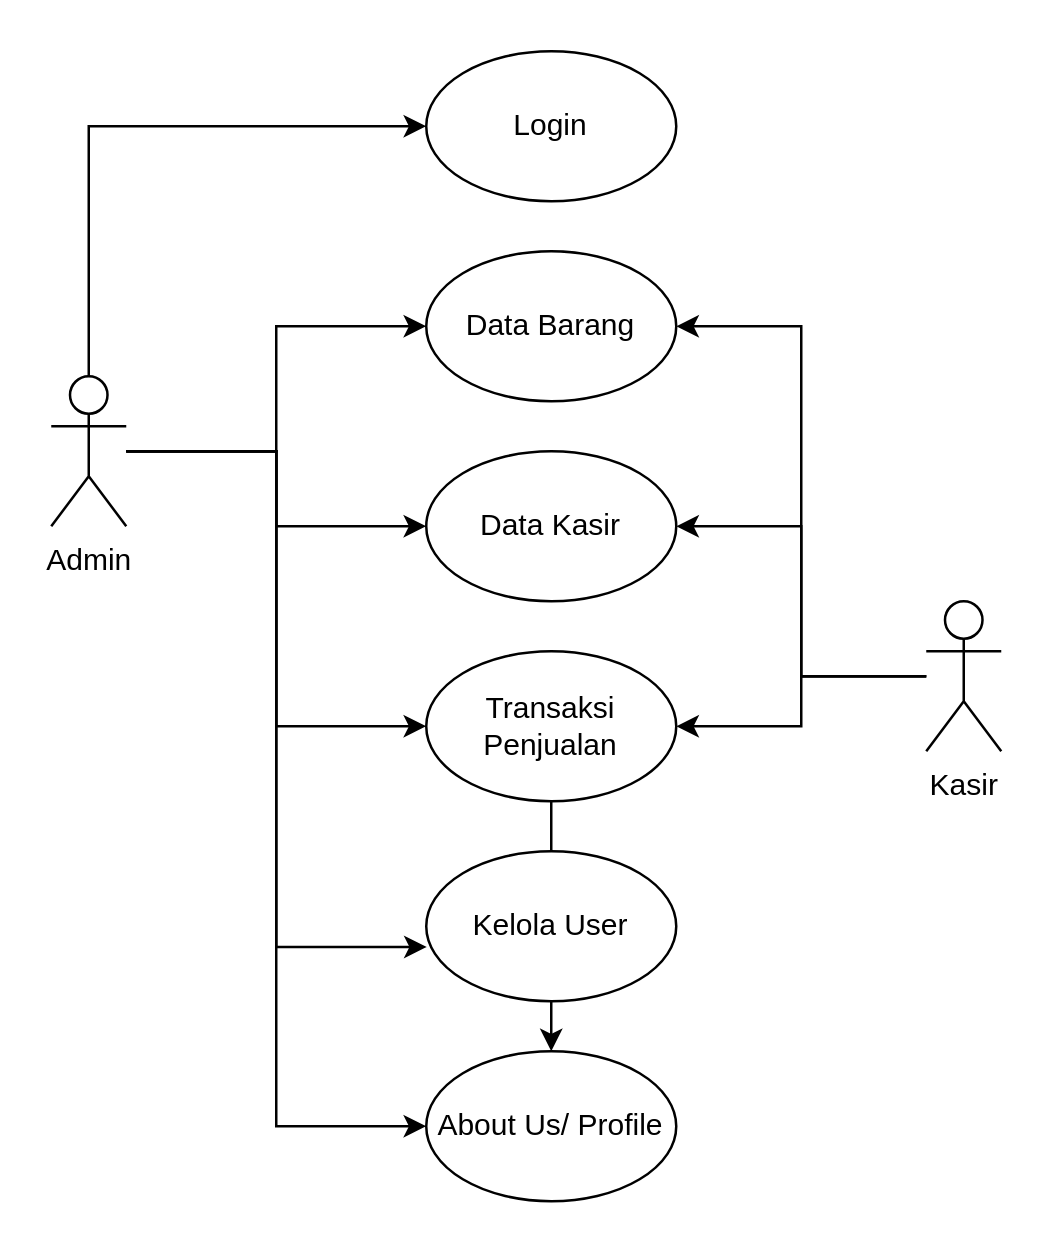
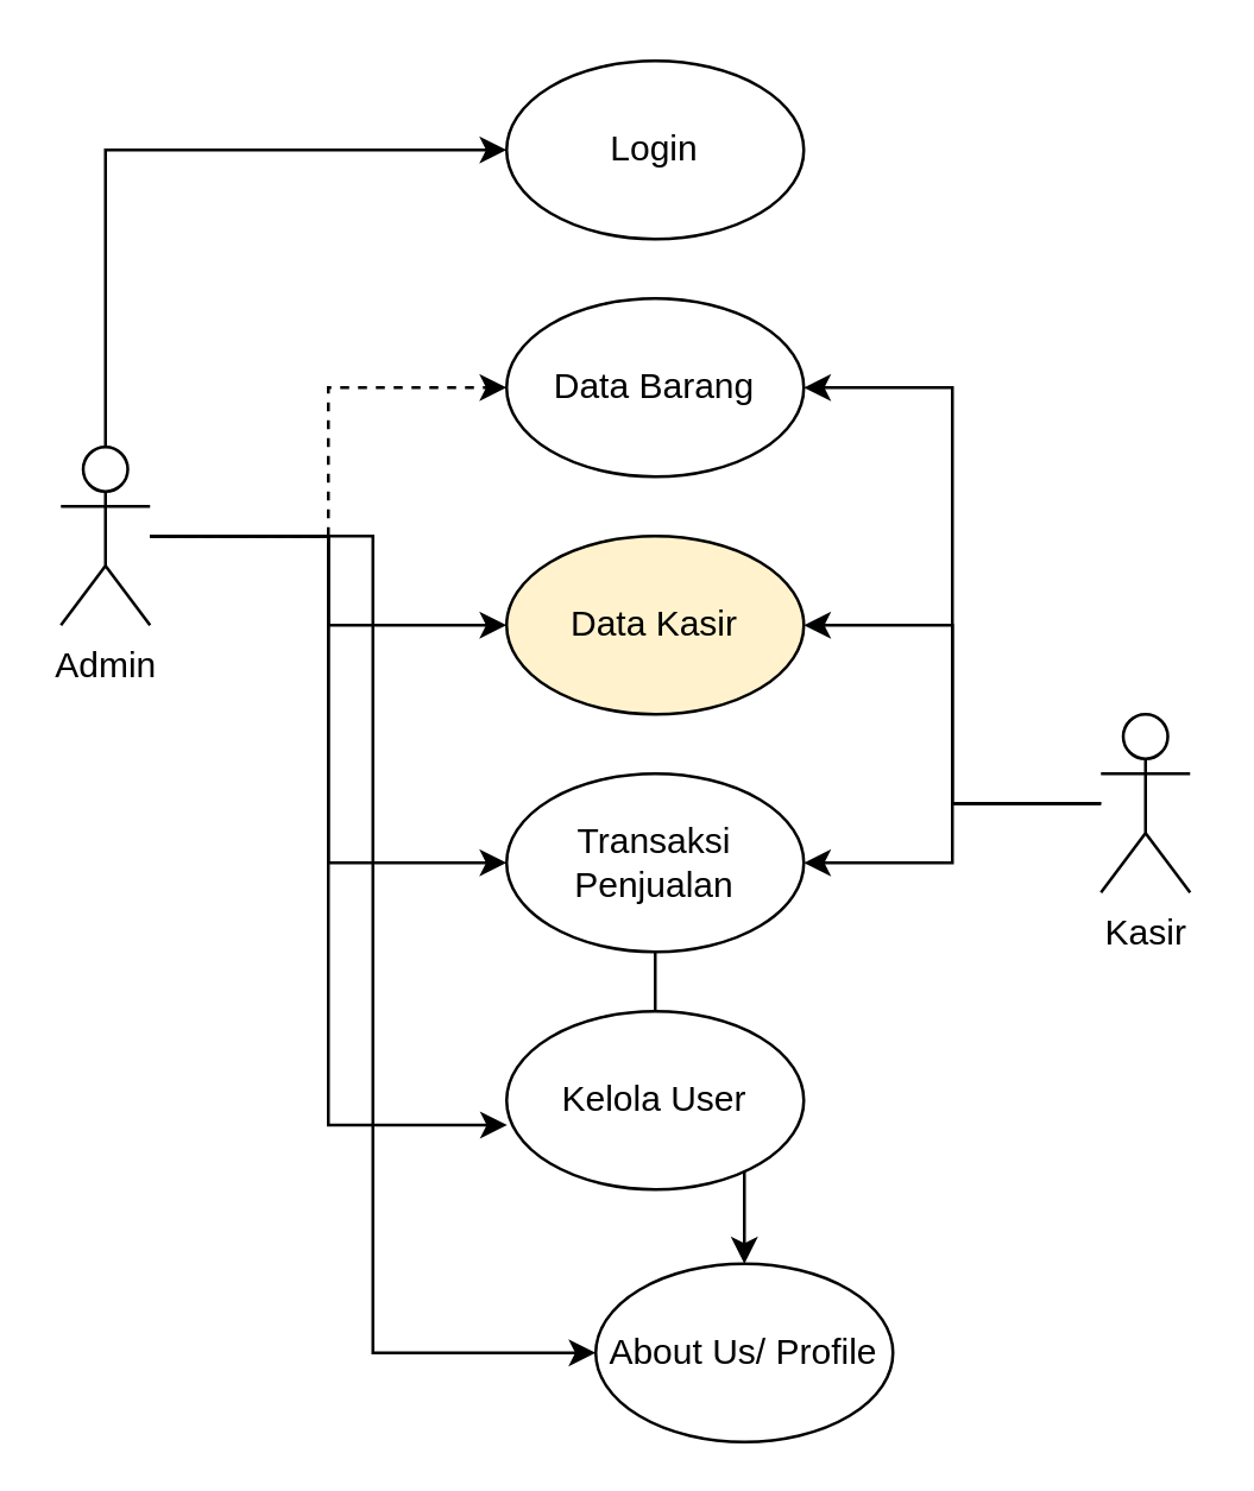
  <mxCell id="0" />
  <mxCell id="1" parent="0" />
  <mxCell id="2" style="edgeStyle=orthogonalEdgeStyle;rounded=0;orthogonalLoop=1;jettySize=auto;html=1;entryX=0;entryY=0.5;entryDx=0;entryDy=0;" edge="1" parent="1" source="8" target="9"><mxGeometry relative="1" as="geometry"><Array as="points"><mxPoint x="35" y="50" /></Array></mxGeometry></mxCell>
- <mxCell id="3" style="edgeStyle=orthogonalEdgeStyle;rounded=0;orthogonalLoop=1;jettySize=auto;html=1;entryX=0;entryY=0.5;entryDx=0;entryDy=0;" edge="1" parent="1" source="8" target="10"><mxGeometry relative="1" as="geometry" /></mxCell>
+ <mxCell id="3" style="edgeStyle=orthogonalEdgeStyle;rounded=0;orthogonalLoop=1;jettySize=auto;html=1;entryX=0;entryY=0.5;entryDx=0;entryDy=0;dashed=1;" edge="1" parent="1" source="8" target="10"><mxGeometry relative="1" as="geometry" /></mxCell>
  <mxCell id="4" style="edgeStyle=orthogonalEdgeStyle;rounded=0;orthogonalLoop=1;jettySize=auto;html=1;" edge="1" parent="1" source="8" target="11"><mxGeometry relative="1" as="geometry" /></mxCell>
  <mxCell id="5" style="edgeStyle=orthogonalEdgeStyle;rounded=0;orthogonalLoop=1;jettySize=auto;html=1;entryX=0;entryY=0.5;entryDx=0;entryDy=0;" edge="1" parent="1" source="8" target="13"><mxGeometry relative="1" as="geometry" /></mxCell>
  <mxCell id="6" style="edgeStyle=orthogonalEdgeStyle;rounded=0;orthogonalLoop=1;jettySize=auto;html=1;entryX=0.002;entryY=0.638;entryDx=0;entryDy=0;entryPerimeter=0;" edge="1" parent="1" source="8" target="14"><mxGeometry relative="1" as="geometry" /></mxCell>
  <mxCell id="7" style="edgeStyle=orthogonalEdgeStyle;rounded=0;orthogonalLoop=1;jettySize=auto;html=1;entryX=0;entryY=0.5;entryDx=0;entryDy=0;" edge="1" parent="1" source="8" target="15"><mxGeometry relative="1" as="geometry" /></mxCell>
  <mxCell id="8" value="Admin" style="shape=umlActor;verticalLabelPosition=bottom;verticalAlign=top;html=1;outlineConnect=0;" vertex="1" parent="1"><mxGeometry x="20" y="150" width="30" height="60" as="geometry" /></mxCell>
  <mxCell id="9" value="Login" style="ellipse;whiteSpace=wrap;html=1;" vertex="1" parent="1"><mxGeometry x="170" y="20" width="100" height="60" as="geometry" /></mxCell>
  <mxCell id="10" value="Data Barang" style="ellipse;whiteSpace=wrap;html=1;" vertex="1" parent="1"><mxGeometry x="170" y="100" width="100" height="60" as="geometry" /></mxCell>
- <mxCell id="11" value="Data Kasir" style="ellipse;whiteSpace=wrap;html=1;" vertex="1" parent="1"><mxGeometry x="170" y="180" width="100" height="60" as="geometry" /></mxCell>
+ <mxCell id="11" value="Data Kasir" style="ellipse;whiteSpace=wrap;html=1;fillColor=#fff2cc;" vertex="1" parent="1"><mxGeometry x="170" y="180" width="100" height="60" as="geometry" /></mxCell>
  <mxCell id="12" value="" style="edgeStyle=orthogonalEdgeStyle;rounded=0;orthogonalLoop=1;jettySize=auto;html=1;" edge="1" parent="1" source="13" target="15"><mxGeometry relative="1" as="geometry" /></mxCell>
  <mxCell id="13" value="Transaksi Penjualan" style="ellipse;whiteSpace=wrap;html=1;" vertex="1" parent="1"><mxGeometry x="170" y="260" width="100" height="60" as="geometry" /></mxCell>
  <mxCell id="14" value="Kelola User" style="ellipse;whiteSpace=wrap;html=1;" vertex="1" parent="1"><mxGeometry x="170" y="340" width="100" height="60" as="geometry" /></mxCell>
- <mxCell id="15" value="About Us/ Profile" style="ellipse;whiteSpace=wrap;html=1;" vertex="1" parent="1"><mxGeometry x="170" y="420" width="100" height="60" as="geometry" /></mxCell>
+ <mxCell id="15" value="About Us/ Profile" style="ellipse;whiteSpace=wrap;html=1;" vertex="1" parent="1"><mxGeometry x="200" y="425" width="100" height="60" as="geometry" /></mxCell>
  <mxCell id="16" style="edgeStyle=orthogonalEdgeStyle;rounded=0;orthogonalLoop=1;jettySize=auto;html=1;entryX=1;entryY=0.5;entryDx=0;entryDy=0;" edge="1" parent="1" source="19" target="10"><mxGeometry relative="1" as="geometry" /></mxCell>
  <mxCell id="17" style="edgeStyle=orthogonalEdgeStyle;rounded=0;orthogonalLoop=1;jettySize=auto;html=1;entryX=1;entryY=0.5;entryDx=0;entryDy=0;" edge="1" parent="1" source="19" target="11"><mxGeometry relative="1" as="geometry" /></mxCell>
  <mxCell id="18" style="edgeStyle=orthogonalEdgeStyle;rounded=0;orthogonalLoop=1;jettySize=auto;html=1;entryX=1;entryY=0.5;entryDx=0;entryDy=0;" edge="1" parent="1" source="19" target="13"><mxGeometry relative="1" as="geometry" /></mxCell>
  <mxCell id="19" value="Kasir" style="shape=umlActor;verticalLabelPosition=bottom;verticalAlign=top;html=1;outlineConnect=0;" vertex="1" parent="1"><mxGeometry x="370" y="240" width="30" height="60" as="geometry" /></mxCell>
